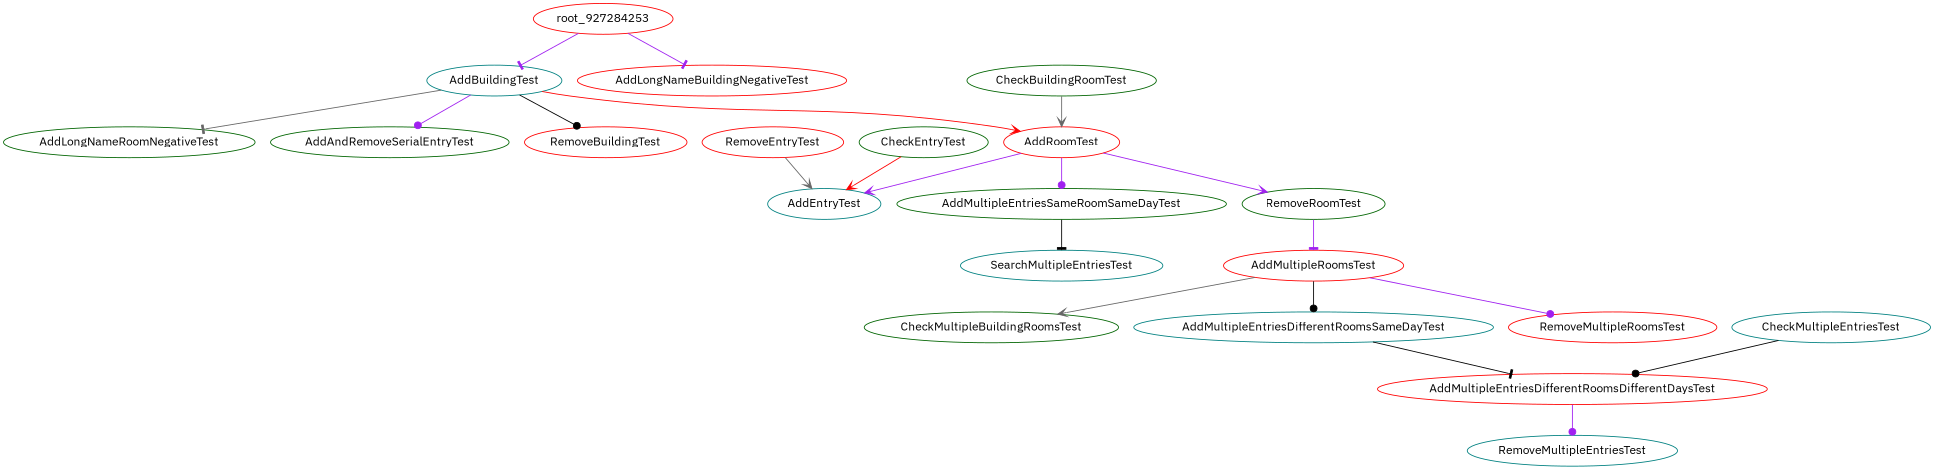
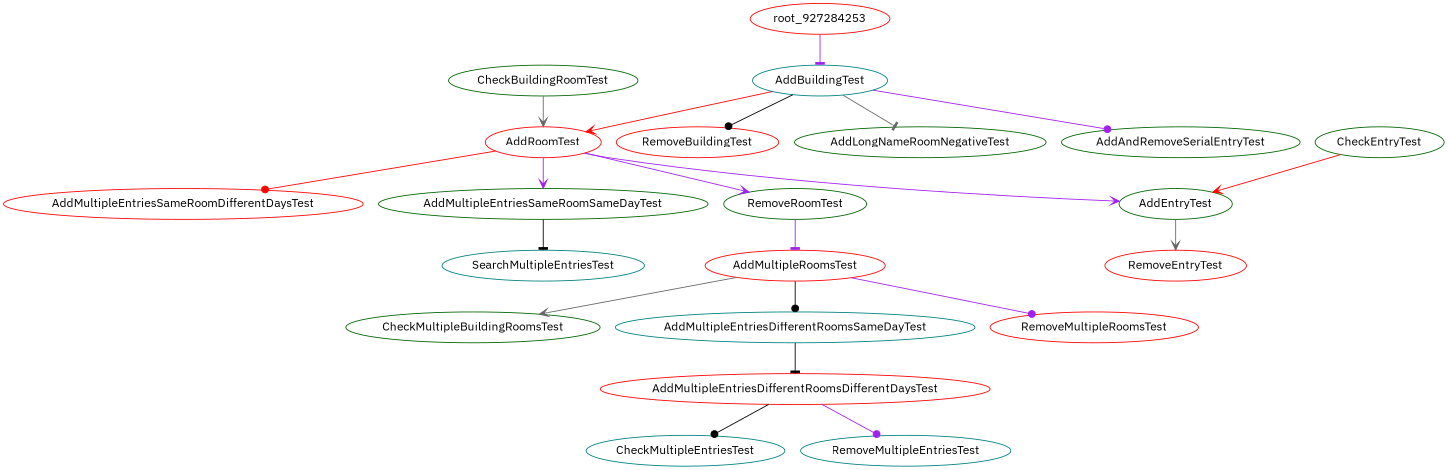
  strict digraph {
    fontname="IBM Plex Sans"
    node [color=red fontname="IBM Plex Sans"]
    edge [arrowhead=vee color=purple fontname="IBM Plex Sans"]
    n1 [label=root_927284253]
    n2 [color=teal label=AddBuildingTest]
-   n3 [label=AddLongNameBuildingNegativeTest]
    n4 [label=AddRoomTest]
    n5 [color=darkgreen label=AddLongNameRoomNegativeTest]
    n6 [color=darkgreen label=AddAndRemoveSerialEntryTest]
    n7 [label=RemoveBuildingTest]
-   n8 [color=teal label=AddEntryTest]
+   n8 [color=darkgreen label=AddEntryTest]
+   n9 [label=AddMultipleEntriesSameRoomDifferentDaysTest]
    n10 [color=darkgreen label=AddMultipleEntriesSameRoomSameDayTest]
    n11 [color=darkgreen label=RemoveRoomTest]
    n12 [color=darkgreen label=CheckBuildingRoomTest]
    n13 [label=RemoveEntryTest]
    n14 [color=teal label=SearchMultipleEntriesTest]
    n15 [label=AddMultipleRoomsTest]
    n16 [color=darkgreen label=CheckEntryTest]
    n17 [color=darkgreen label=CheckMultipleBuildingRoomsTest]
    n18 [color=teal label=AddMultipleEntriesDifferentRoomsSameDayTest]
    n19 [label=RemoveMultipleRoomsTest]
    n20 [label=AddMultipleEntriesDifferentRoomsDifferentDaysTest]
    n21 [color=teal label=CheckMultipleEntriesTest]
    n22 [color=teal label=RemoveMultipleEntriesTest]
    n1 -> n2 [arrowhead=tee]
-   n1 -> n3 [arrowhead=tee]
    n2 -> n4 [color=red]
    n2 -> n5 [arrowhead=tee color=gray40]
    n2 -> n6 [arrowhead=dot]
    n2 -> n7 [arrowhead=dot color=black]
    n4 -> n8
-   n4 -> n10 [arrowhead=dot]
+   n4 -> n9 [arrowhead=dot color=red]
+   n4 -> n10
    n4 -> n11
-   n13 -> n8 [color=gray40]
+   n8 -> n13 [color=gray40]
    n10 -> n14 [arrowhead=tee color=black]
    n11 -> n15 [arrowhead=tee]
    n12 -> n4 [color=gray40]
    n15 -> n17 [color=gray40]
    n15 -> n18 [arrowhead=dot color=black]
    n15 -> n19 [arrowhead=dot]
    n16 -> n8 [color=red]
    n18 -> n20 [arrowhead=tee color=black]
-   n21 -> n20 [arrowhead=dot color=black]
+   n20 -> n21 [arrowhead=dot color=black]
    n20 -> n22 [arrowhead=dot]
  }
